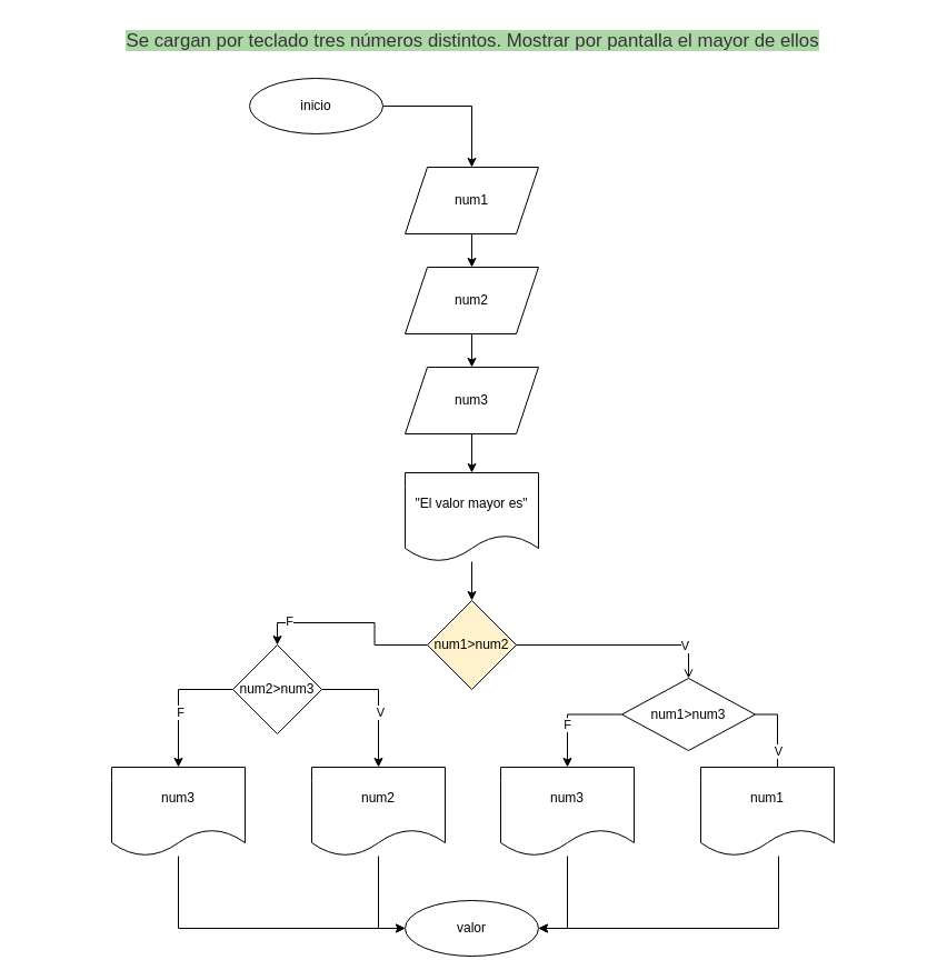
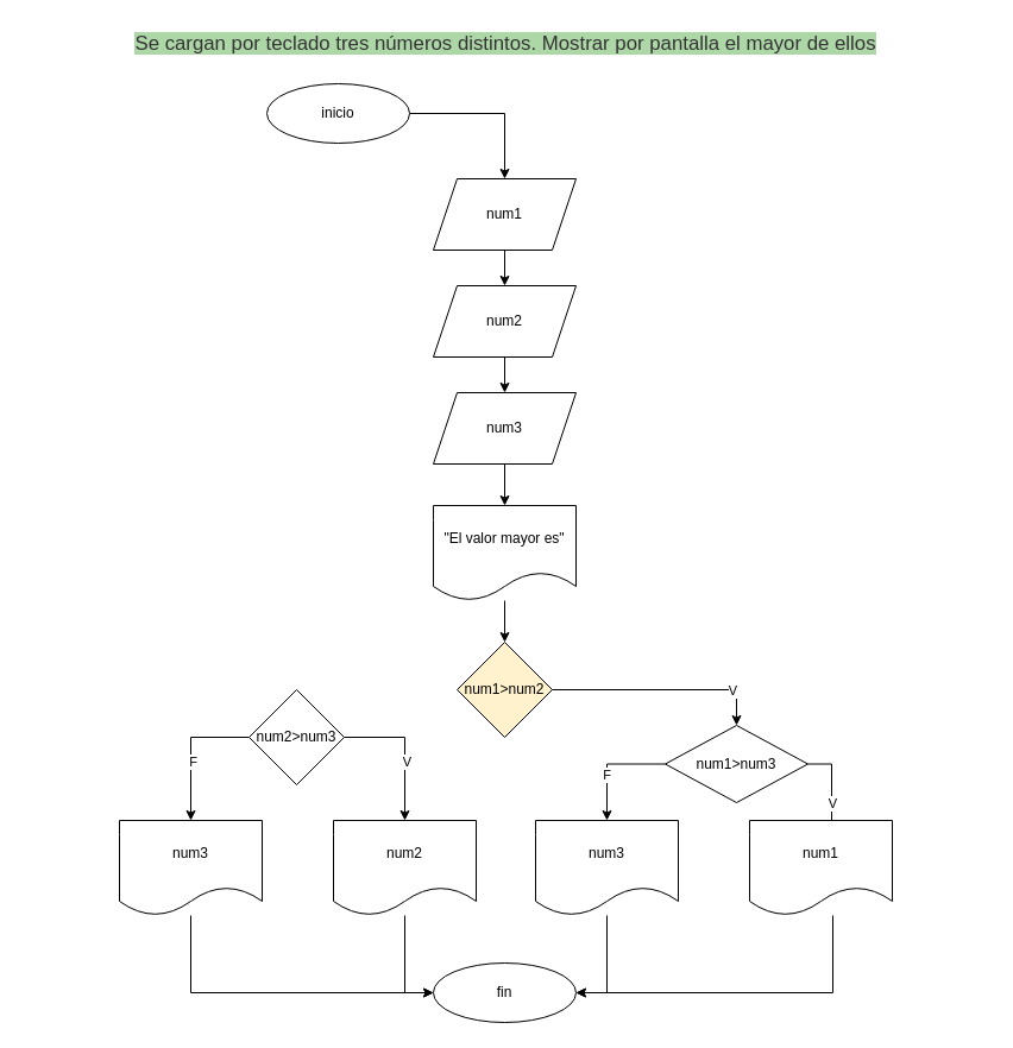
  <mxCell id="0" />
  <mxCell id="1" parent="0" />
  <mxCell id="2" value="&lt;span style=&quot;color: rgb(51, 51, 51); font-family: sans-serif, arial; font-size: 16.8px; font-style: normal; font-variant-ligatures: normal; font-variant-caps: normal; font-weight: 400; letter-spacing: normal; orphans: 2; text-indent: 0px; text-transform: none; widows: 2; word-spacing: 0px; -webkit-text-stroke-width: 0px; background-color: rgb(174, 215, 168); text-decoration-thickness: initial; text-decoration-style: initial; text-decoration-color: initial; float: none; display: inline !important;&quot;&gt;Se cargan por teclado tres números distintos. Mostrar por pantalla el mayor de ellos&lt;/span&gt;" style="text;whiteSpace=wrap;html=1;align=center;" vertex="1" parent="1"><mxGeometry x="20" y="20" width="810" height="40" as="geometry" /></mxCell>
  <mxCell id="3" value="" style="edgeStyle=orthogonalEdgeStyle;rounded=0;orthogonalLoop=1;jettySize=auto;html=1;" edge="1" parent="1" source="4" target="10"><mxGeometry relative="1" as="geometry" /></mxCell>
  <mxCell id="4" value="inicio" style="ellipse;whiteSpace=wrap;html=1;" vertex="1" parent="1"><mxGeometry x="224" y="70" width="120" height="50" as="geometry" /></mxCell>
  <mxCell id="5" value="" style="edgeStyle=orthogonalEdgeStyle;rounded=0;orthogonalLoop=1;jettySize=auto;html=1;" edge="1" parent="1" source="6" target="27"><mxGeometry relative="1" as="geometry" /></mxCell>
  <mxCell id="6" value="num3" style="shape=parallelogram;perimeter=parallelogramPerimeter;whiteSpace=wrap;html=1;fixedSize=1;" vertex="1" parent="1"><mxGeometry x="364" y="330" width="120" height="60" as="geometry" /></mxCell>
  <mxCell id="7" value="" style="edgeStyle=orthogonalEdgeStyle;rounded=0;orthogonalLoop=1;jettySize=auto;html=1;" edge="1" parent="1" source="8" target="6"><mxGeometry relative="1" as="geometry" /></mxCell>
  <mxCell id="8" value="num2" style="shape=parallelogram;perimeter=parallelogramPerimeter;whiteSpace=wrap;html=1;fixedSize=1;" vertex="1" parent="1"><mxGeometry x="364" y="240" width="120" height="60" as="geometry" /></mxCell>
  <mxCell id="9" value="" style="edgeStyle=orthogonalEdgeStyle;rounded=0;orthogonalLoop=1;jettySize=auto;html=1;" edge="1" parent="1" source="10" target="8"><mxGeometry relative="1" as="geometry" /></mxCell>
  <mxCell id="10" value="num1" style="shape=parallelogram;perimeter=parallelogramPerimeter;whiteSpace=wrap;html=1;fixedSize=1;size=20;" vertex="1" parent="1"><mxGeometry x="364" y="150" width="120" height="60" as="geometry" /></mxCell>
- <mxCell id="11" style="edgeStyle=orthogonalEdgeStyle;rounded=0;orthogonalLoop=1;jettySize=auto;html=1;exitX=1;exitY=0.5;exitDx=0;exitDy=0;entryX=0.5;entryY=0;entryDx=0;entryDy=0;endArrow=open;" edge="1" parent="1" source="15" target="20"><mxGeometry relative="1" as="geometry" /></mxCell>
+ <mxCell id="11" style="edgeStyle=orthogonalEdgeStyle;rounded=0;orthogonalLoop=1;jettySize=auto;html=1;exitX=1;exitY=0.5;exitDx=0;exitDy=0;entryX=0.5;entryY=0;entryDx=0;entryDy=0;" edge="1" parent="1" source="15" target="20"><mxGeometry relative="1" as="geometry" /></mxCell>
  <mxCell id="12" value="V" style="edgeLabel;html=1;align=center;verticalAlign=middle;resizable=0;points=[];" vertex="1" connectable="0" parent="11"><mxGeometry x="0.636" relative="1" as="geometry"><mxPoint as="offset" /></mxGeometry></mxCell>
- <mxCell id="13" style="edgeStyle=orthogonalEdgeStyle;rounded=0;orthogonalLoop=1;jettySize=auto;html=1;exitX=0;exitY=0.5;exitDx=0;exitDy=0;entryX=0.5;entryY=0;entryDx=0;entryDy=0;" edge="1" parent="1" source="15" target="25"><mxGeometry relative="1" as="geometry" /></mxCell>
- <mxCell id="14" value="F" style="edgeLabel;html=1;align=center;verticalAlign=middle;resizable=0;points=[];" vertex="1" connectable="0" parent="13"><mxGeometry x="0.661" y="-2" relative="1" as="geometry"><mxPoint as="offset" /></mxGeometry></mxCell>
  <mxCell id="15" value="num1&amp;gt;num2" style="rhombus;whiteSpace=wrap;html=1;fillColor=#fff2cc;" vertex="1" parent="1"><mxGeometry x="384" y="540" width="80" height="80" as="geometry" /></mxCell>
  <mxCell id="16" style="edgeStyle=orthogonalEdgeStyle;rounded=0;orthogonalLoop=1;jettySize=auto;html=1;exitX=0;exitY=0.5;exitDx=0;exitDy=0;entryX=0.5;entryY=0;entryDx=0;entryDy=0;" edge="1" parent="1" source="20" target="29"><mxGeometry relative="1" as="geometry" /></mxCell>
  <mxCell id="17" value="F" style="edgeLabel;html=1;align=center;verticalAlign=middle;resizable=0;points=[];" vertex="1" connectable="0" parent="16"><mxGeometry x="0.2" y="-1" relative="1" as="geometry"><mxPoint as="offset" /></mxGeometry></mxCell>
  <mxCell id="18" style="edgeStyle=orthogonalEdgeStyle;rounded=0;orthogonalLoop=1;jettySize=auto;html=1;exitX=1;exitY=0.5;exitDx=0;exitDy=0;entryX=0.5;entryY=0;entryDx=0;entryDy=0;" edge="1" parent="1" source="20" target="31"><mxGeometry relative="1" as="geometry" /></mxCell>
  <mxCell id="19" value="V" style="edgeLabel;html=1;align=center;verticalAlign=middle;resizable=0;points=[];" vertex="1" connectable="0" parent="18"><mxGeometry x="0.22" relative="1" as="geometry"><mxPoint as="offset" /></mxGeometry></mxCell>
  <mxCell id="20" value="num1&amp;gt;num3" style="rhombus;whiteSpace=wrap;html=1;" vertex="1" parent="1"><mxGeometry x="559" y="610" width="120" height="65" as="geometry" /></mxCell>
  <mxCell id="21" style="edgeStyle=orthogonalEdgeStyle;rounded=0;orthogonalLoop=1;jettySize=auto;html=1;exitX=0;exitY=0.5;exitDx=0;exitDy=0;entryX=0.5;entryY=0;entryDx=0;entryDy=0;" edge="1" parent="1" source="25" target="35"><mxGeometry relative="1" as="geometry" /></mxCell>
  <mxCell id="22" value="F" style="edgeLabel;html=1;align=center;verticalAlign=middle;resizable=0;points=[];" vertex="1" connectable="0" parent="21"><mxGeometry x="0.16" y="1" relative="1" as="geometry"><mxPoint as="offset" /></mxGeometry></mxCell>
  <mxCell id="23" style="edgeStyle=orthogonalEdgeStyle;rounded=0;orthogonalLoop=1;jettySize=auto;html=1;exitX=1;exitY=0.5;exitDx=0;exitDy=0;entryX=0.5;entryY=0;entryDx=0;entryDy=0;" edge="1" parent="1" source="25" target="33"><mxGeometry relative="1" as="geometry" /></mxCell>
  <mxCell id="24" value="V" style="edgeLabel;html=1;align=center;verticalAlign=middle;resizable=0;points=[];" vertex="1" connectable="0" parent="23"><mxGeometry x="0.2" y="2" relative="1" as="geometry"><mxPoint x="-1" y="-2" as="offset" /></mxGeometry></mxCell>
  <mxCell id="25" value="num2&amp;gt;num3" style="rhombus;whiteSpace=wrap;html=1;" vertex="1" parent="1"><mxGeometry x="209" y="580" width="80" height="80" as="geometry" /></mxCell>
  <mxCell id="26" value="" style="edgeStyle=orthogonalEdgeStyle;rounded=0;orthogonalLoop=1;jettySize=auto;html=1;" edge="1" parent="1" source="27" target="15"><mxGeometry relative="1" as="geometry" /></mxCell>
  <mxCell id="27" value="&quot;El valor mayor es&quot;" style="shape=document;whiteSpace=wrap;html=1;boundedLbl=1;" vertex="1" parent="1"><mxGeometry x="364" y="425" width="120" height="80" as="geometry" /></mxCell>
  <mxCell id="28" style="edgeStyle=orthogonalEdgeStyle;rounded=0;orthogonalLoop=1;jettySize=auto;html=1;entryX=1;entryY=0.5;entryDx=0;entryDy=0;" edge="1" parent="1" source="29" target="36"><mxGeometry relative="1" as="geometry" /></mxCell>
  <mxCell id="29" value="num3" style="shape=document;whiteSpace=wrap;html=1;boundedLbl=1;" vertex="1" parent="1"><mxGeometry x="450" y="690" width="120" height="80" as="geometry" /></mxCell>
  <mxCell id="30" style="edgeStyle=orthogonalEdgeStyle;rounded=0;orthogonalLoop=1;jettySize=auto;html=1;entryX=1;entryY=0.5;entryDx=0;entryDy=0;" edge="1" parent="1" source="31" target="36"><mxGeometry relative="1" as="geometry"><Array as="points"><mxPoint x="700" y="835" /></Array></mxGeometry></mxCell>
  <mxCell id="31" value="num1" style="shape=document;whiteSpace=wrap;html=1;boundedLbl=1;" vertex="1" parent="1"><mxGeometry x="630" y="690" width="120" height="80" as="geometry" /></mxCell>
  <mxCell id="32" style="edgeStyle=orthogonalEdgeStyle;rounded=0;orthogonalLoop=1;jettySize=auto;html=1;entryX=0;entryY=0.5;entryDx=0;entryDy=0;" edge="1" parent="1" source="33" target="36"><mxGeometry relative="1" as="geometry" /></mxCell>
  <mxCell id="33" value="num2" style="shape=document;whiteSpace=wrap;html=1;boundedLbl=1;" vertex="1" parent="1"><mxGeometry x="280" y="690" width="120" height="80" as="geometry" /></mxCell>
  <mxCell id="34" style="edgeStyle=orthogonalEdgeStyle;rounded=0;orthogonalLoop=1;jettySize=auto;html=1;entryX=0;entryY=0.5;entryDx=0;entryDy=0;" edge="1" parent="1" source="35" target="36"><mxGeometry relative="1" as="geometry"><Array as="points"><mxPoint x="160" y="835" /></Array></mxGeometry></mxCell>
  <mxCell id="35" value="num3" style="shape=document;whiteSpace=wrap;html=1;boundedLbl=1;" vertex="1" parent="1"><mxGeometry x="100" y="690" width="120" height="80" as="geometry" /></mxCell>
- <mxCell id="36" value="valor" style="ellipse;whiteSpace=wrap;html=1;" vertex="1" parent="1"><mxGeometry x="364" y="810" width="120" height="50" as="geometry" /></mxCell>
+ <mxCell id="36" value="fin" style="ellipse;whiteSpace=wrap;html=1;" vertex="1" parent="1"><mxGeometry x="364" y="810" width="120" height="50" as="geometry" /></mxCell>
